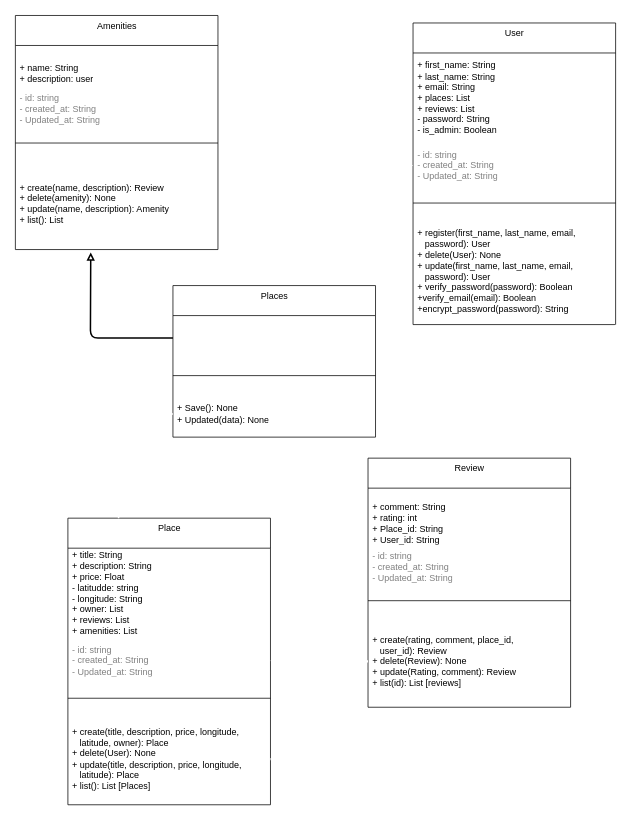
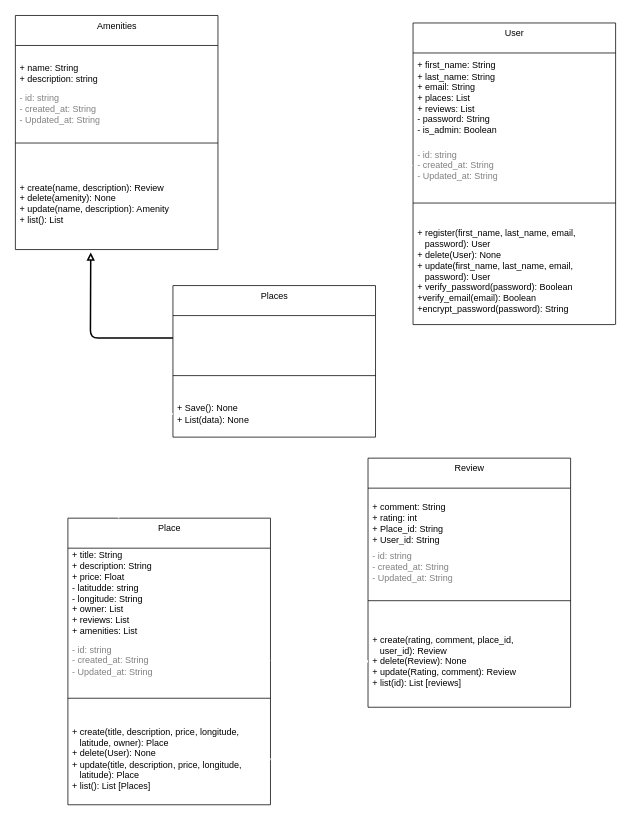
  <mxCell id="0" />
  <mxCell id="1" parent="0" />
  <mxCell id="2" value="User" style="swimlane;fontStyle=0;align=center;verticalAlign=top;childLayout=stackLayout;horizontal=1;startSize=40;horizontalStack=0;resizeParent=1;resizeParentMax=0;resizeLast=0;collapsible=0;marginBottom=0;html=1;" vertex="1" parent="1"><mxGeometry x="550" y="30" width="270" height="402" as="geometry" /></mxCell>
  <mxCell id="3" value="+ first_name: String&lt;br&gt;+ last_name: String&lt;br&gt;+ email: String&lt;br&gt;+ places: List&lt;br&gt;+ reviews: List&lt;br&gt;- password: String&lt;br&gt;- is_admin: Boolean" style="text;html=1;strokeColor=none;fillColor=none;align=left;verticalAlign=middle;spacingLeft=4;spacingRight=4;overflow=hidden;rotatable=0;points=[[0,0.5],[1,0.5]];portConstraint=eastwest;" vertex="1" parent="2"><mxGeometry y="40" width="270" height="120" as="geometry" /></mxCell>
  <mxCell id="4" value="- id: string&lt;br&gt;- created_at: String&lt;br&gt;- Updated_at: String" style="text;html=1;strokeColor=none;fillColor=none;align=left;verticalAlign=middle;spacingLeft=4;spacingRight=4;overflow=hidden;rotatable=0;points=[[0,0.5],[1,0.5]];portConstraint=eastwest;fontColor=#808080;" vertex="1" parent="2"><mxGeometry y="160" width="270" height="60" as="geometry" /></mxCell>
  <mxCell id="5" value="" style="line;strokeWidth=1;fillColor=none;align=left;verticalAlign=middle;spacingTop=-1;spacingLeft=3;spacingRight=3;rotatable=0;labelPosition=right;points=[];portConstraint=eastwest;" vertex="1" parent="2"><mxGeometry y="220" width="270" height="40" as="geometry" /></mxCell>
  <mxCell id="6" value="+ register(first_name, last_name, email, &lt;br&gt;&amp;nbsp; &amp;nbsp;password): User&lt;br&gt;+ delete(User): None&lt;br&gt;+ update(first_name, last_name, email,&lt;br&gt;&amp;nbsp; &amp;nbsp;password): User&lt;br&gt;+ verify_password(password): Boolean&lt;br&gt;+verify_email(email): Boolean&lt;br&gt;+encrypt_password(password): String" style="text;html=1;strokeColor=none;fillColor=none;align=left;verticalAlign=middle;spacingLeft=4;spacingRight=4;overflow=hidden;rotatable=0;points=[[0,0.5],[1,0.5]];portConstraint=eastwest;" vertex="1" parent="2"><mxGeometry y="260" width="270" height="142" as="geometry" /></mxCell>
  <mxCell id="7" style="edgeStyle=none;html=1;exitX=0;exitY=0;exitDx=0;exitDy=0;entryX=0.246;entryY=0.983;entryDx=0;entryDy=0;entryPerimeter=0;strokeColor=#FFFFFF;strokeWidth=3;fontColor=#FFFFFF;endArrow=open;endFill=0;startArrow=open;startFill=0;" edge="1" parent="1" source="8" target="22"><mxGeometry relative="1" as="geometry" /></mxCell>
  <mxCell id="8" value="Place" style="swimlane;fontStyle=0;align=center;verticalAlign=top;childLayout=stackLayout;horizontal=1;startSize=40;horizontalStack=0;resizeParent=1;resizeParentMax=0;resizeLast=0;collapsible=0;marginBottom=0;html=1;" vertex="1" parent="1"><mxGeometry x="90" y="690" width="270" height="382" as="geometry" /></mxCell>
  <mxCell id="9" value="+ title: String&lt;br&gt;+ description: String&lt;br&gt;+ price: Float&lt;br&gt;- latitudde: string&lt;br&gt;- longitude: String&lt;br&gt;+ owner: List&lt;br&gt;+ reviews: List&lt;br&gt;+ amenities: List" style="text;html=1;strokeColor=none;fillColor=none;align=left;verticalAlign=middle;spacingLeft=4;spacingRight=4;overflow=hidden;rotatable=0;points=[[0,0.5],[1,0.5]];portConstraint=eastwest;" vertex="1" parent="8"><mxGeometry y="40" width="270" height="120" as="geometry" /></mxCell>
  <mxCell id="10" value="- id: string&lt;br&gt;- created_at: String&lt;br&gt;- Updated_at: String" style="text;html=1;strokeColor=none;fillColor=none;align=left;verticalAlign=middle;spacingLeft=4;spacingRight=4;overflow=hidden;rotatable=0;points=[[0,0.5],[1,0.5]];portConstraint=eastwest;fontColor=#808080;" vertex="1" parent="8"><mxGeometry y="160" width="270" height="60" as="geometry" /></mxCell>
  <mxCell id="11" value="" style="line;strokeWidth=1;fillColor=none;align=left;verticalAlign=middle;spacingTop=-1;spacingLeft=3;spacingRight=3;rotatable=0;labelPosition=right;points=[];portConstraint=eastwest;" vertex="1" parent="8"><mxGeometry y="220" width="270" height="40" as="geometry" /></mxCell>
  <mxCell id="12" value="+ create(title, description, price, longitude, &lt;br&gt;&amp;nbsp; &amp;nbsp;latitude, owner): Place&lt;br&gt;+ delete(User): None&lt;br&gt;+ update(title, description, price, longitude,&amp;nbsp;&lt;br&gt;&amp;nbsp; &amp;nbsp;latitude): Place&lt;br&gt;+ list(): List [Places]" style="text;html=1;strokeColor=none;fillColor=none;align=left;verticalAlign=middle;spacingLeft=4;spacingRight=4;overflow=hidden;rotatable=0;points=[[0,0.5],[1,0.5]];portConstraint=eastwest;" vertex="1" parent="8"><mxGeometry y="260" width="270" height="122" as="geometry" /></mxCell>
  <mxCell id="13" value="Review" style="swimlane;fontStyle=0;align=center;verticalAlign=top;childLayout=stackLayout;horizontal=1;startSize=40;horizontalStack=0;resizeParent=1;resizeParentMax=0;resizeLast=0;collapsible=0;marginBottom=0;html=1;" vertex="1" parent="1"><mxGeometry x="490" y="610" width="270" height="332" as="geometry" /></mxCell>
  <mxCell id="14" value="&lt;br&gt;+ comment: String&lt;br&gt;+ rating: int&lt;br&gt;+ Place_id: String&lt;br&gt;+ User_id: String" style="text;html=1;strokeColor=none;fillColor=none;align=left;verticalAlign=middle;spacingLeft=4;spacingRight=4;overflow=hidden;rotatable=0;points=[[0,0.5],[1,0.5]];portConstraint=eastwest;" vertex="1" parent="13"><mxGeometry y="40" width="270" height="80" as="geometry" /></mxCell>
  <mxCell id="15" value="- id: string&lt;br&gt;- created_at: String&lt;br&gt;- Updated_at: String" style="text;html=1;strokeColor=none;fillColor=none;align=left;verticalAlign=middle;spacingLeft=4;spacingRight=4;overflow=hidden;rotatable=0;points=[[0,0.5],[1,0.5]];portConstraint=eastwest;fontColor=#808080;" vertex="1" parent="13"><mxGeometry y="120" width="270" height="50" as="geometry" /></mxCell>
  <mxCell id="16" value="" style="line;strokeWidth=1;fillColor=none;align=left;verticalAlign=middle;spacingTop=-1;spacingLeft=3;spacingRight=3;rotatable=0;labelPosition=right;points=[];portConstraint=eastwest;" vertex="1" parent="13"><mxGeometry y="170" width="270" height="40" as="geometry" /></mxCell>
  <mxCell id="17" value="+ create(rating, comment, place_id,&lt;br&gt;&amp;nbsp; &amp;nbsp;user_id): Review&lt;br&gt;+ delete(Review): None&lt;br&gt;+ update(Rating, comment): Review&lt;br&gt;+ list(id): List [reviews]" style="text;html=1;strokeColor=none;fillColor=none;align=left;verticalAlign=middle;spacingLeft=4;spacingRight=4;overflow=hidden;rotatable=0;points=[[0,0.5],[1,0.5]];portConstraint=eastwest;" vertex="1" parent="13"><mxGeometry y="210" width="270" height="122" as="geometry" /></mxCell>
  <mxCell id="18" value="Amenities" style="swimlane;fontStyle=0;align=center;verticalAlign=top;childLayout=stackLayout;horizontal=1;startSize=40;horizontalStack=0;resizeParent=1;resizeParentMax=0;resizeLast=0;collapsible=0;marginBottom=0;html=1;" vertex="1" parent="1"><mxGeometry x="20" y="20" width="270" height="312" as="geometry" /></mxCell>
- <mxCell id="19" value="&lt;br&gt;+ name: String&lt;br&gt;+ description: user" style="text;html=1;strokeColor=none;fillColor=none;align=left;verticalAlign=middle;spacingLeft=4;spacingRight=4;overflow=hidden;rotatable=0;points=[[0,0.5],[1,0.5]];portConstraint=eastwest;" vertex="1" parent="18"><mxGeometry y="40" width="270" height="60" as="geometry" /></mxCell>
+ <mxCell id="19" value="&lt;br&gt;+ name: String&lt;br&gt;+ description: string" style="text;html=1;strokeColor=none;fillColor=none;align=left;verticalAlign=middle;spacingLeft=4;spacingRight=4;overflow=hidden;rotatable=0;points=[[0,0.5],[1,0.5]];portConstraint=eastwest;" vertex="1" parent="18"><mxGeometry y="40" width="270" height="60" as="geometry" /></mxCell>
  <mxCell id="20" value="- id: string&lt;br&gt;- created_at: String&lt;br&gt;- Updated_at: String" style="text;html=1;strokeColor=none;fillColor=none;align=left;verticalAlign=middle;spacingLeft=4;spacingRight=4;overflow=hidden;rotatable=0;points=[[0,0.5],[1,0.5]];portConstraint=eastwest;fontColor=#808080;" vertex="1" parent="18"><mxGeometry y="100" width="270" height="50" as="geometry" /></mxCell>
  <mxCell id="21" value="" style="line;strokeWidth=1;fillColor=none;align=left;verticalAlign=middle;spacingTop=-1;spacingLeft=3;spacingRight=3;rotatable=0;labelPosition=right;points=[];portConstraint=eastwest;" vertex="1" parent="18"><mxGeometry y="150" width="270" height="40" as="geometry" /></mxCell>
  <mxCell id="22" value="+ create(name, description): Review&lt;br&gt;+ delete(amenity): None&lt;br&gt;+ update(name, description): Amenity&lt;br&gt;+ list(): List" style="text;html=1;strokeColor=none;fillColor=none;align=left;verticalAlign=middle;spacingLeft=4;spacingRight=4;overflow=hidden;rotatable=0;points=[[0,0.5],[1,0.5]];portConstraint=eastwest;" vertex="1" parent="18"><mxGeometry y="190" width="270" height="122" as="geometry" /></mxCell>
  <mxCell id="23" style="edgeStyle=none;html=1;exitX=0.75;exitY=0;exitDx=0;exitDy=0;strokeColor=#FFFFFF;strokeWidth=2;fontColor=#FFFFFF;endArrow=block;endFill=0;entryX=0;entryY=0.5;entryDx=0;entryDy=0;" edge="1" parent="1" source="24" target="4"><mxGeometry relative="1" as="geometry"><mxPoint x="432.375" y="240" as="targetPoint" /><Array as="points"><mxPoint x="430" y="220" /></Array></mxGeometry></mxCell>
  <mxCell id="24" value="Places" style="swimlane;fontStyle=0;align=center;verticalAlign=top;childLayout=stackLayout;horizontal=1;startSize=40;horizontalStack=0;resizeParent=1;resizeParentMax=0;resizeLast=0;collapsible=0;marginBottom=0;html=1;" vertex="1" parent="1"><mxGeometry x="230" y="380" width="270" height="202" as="geometry" /></mxCell>
  <mxCell id="25" value="&lt;font color=&quot;#ffffff&quot;&gt;&lt;br&gt;+ id: string&lt;br style=&quot;&quot;&gt;+ created_at: String&lt;br style=&quot;&quot;&gt;+ Updated_at: String&lt;/font&gt;" style="text;html=1;strokeColor=none;fillColor=none;align=left;verticalAlign=middle;spacingLeft=4;spacingRight=4;overflow=hidden;rotatable=0;points=[[0,0.5],[1,0.5]];portConstraint=eastwest;" vertex="1" parent="24"><mxGeometry y="40" width="270" height="60" as="geometry" /></mxCell>
  <mxCell id="26" value="" style="line;strokeWidth=1;fillColor=none;align=left;verticalAlign=middle;spacingTop=-1;spacingLeft=3;spacingRight=3;rotatable=0;labelPosition=right;points=[];portConstraint=eastwest;" vertex="1" parent="24"><mxGeometry y="100" width="270" height="40" as="geometry" /></mxCell>
- <mxCell id="27" value="+ Save(): None&lt;br&gt;+ Updated(data): None" style="text;html=1;strokeColor=none;fillColor=none;align=left;verticalAlign=middle;spacingLeft=4;spacingRight=4;overflow=hidden;rotatable=0;points=[[0,0.5],[1,0.5]];portConstraint=eastwest;" vertex="1" parent="24"><mxGeometry y="140" width="270" height="62" as="geometry" /></mxCell>
+ <mxCell id="27" value="+ Save(): None&lt;br&gt;+ List(data): None" style="text;html=1;strokeColor=none;fillColor=none;align=left;verticalAlign=middle;spacingLeft=4;spacingRight=4;overflow=hidden;rotatable=0;points=[[0,0.5],[1,0.5]];portConstraint=eastwest;" vertex="1" parent="24"><mxGeometry y="140" width="270" height="62" as="geometry" /></mxCell>
  <mxCell id="28" style="edgeStyle=none;html=1;exitX=0;exitY=0.5;exitDx=0;exitDy=0;entryX=0.372;entryY=1.031;entryDx=0;entryDy=0;fontColor=#FFFFFF;endArrow=block;endFill=0;entryPerimeter=0;strokeWidth=2;" edge="1" parent="1" source="25" target="22"><mxGeometry relative="1" as="geometry"><Array as="points"><mxPoint x="120" y="450" /></Array></mxGeometry></mxCell>
  <mxCell id="29" style="edgeStyle=none;html=1;exitX=1;exitY=0.5;exitDx=0;exitDy=0;fontColor=#FFFFFF;endArrow=block;endFill=0;strokeWidth=1;" edge="1" parent="1" source="25"><mxGeometry relative="1" as="geometry"><mxPoint x="500" y="450" as="targetPoint" /></mxGeometry></mxCell>
  <mxCell id="30" style="edgeStyle=none;html=1;exitX=0;exitY=0.5;exitDx=0;exitDy=0;entryX=0.25;entryY=0;entryDx=0;entryDy=0;strokeColor=#FFFFFF;strokeWidth=2;fontColor=#FFFFFF;endArrow=none;endFill=0;" edge="1" parent="1" source="27" target="8"><mxGeometry relative="1" as="geometry"><Array as="points"><mxPoint x="160" y="551" /></Array></mxGeometry></mxCell>
  <mxCell id="31" style="edgeStyle=none;html=1;exitX=0;exitY=0.5;exitDx=0;exitDy=0;entryX=1;entryY=0.5;entryDx=0;entryDy=0;strokeColor=#FFFFFF;strokeWidth=3;fontColor=#FFFFFF;endArrow=diamond;endFill=1;endSize=20;" edge="1" parent="1" source="17" target="10"><mxGeometry relative="1" as="geometry" /></mxCell>
  <mxCell id="32" value="1..*" style="text;html=1;align=center;verticalAlign=middle;resizable=0;points=[];autosize=1;strokeColor=none;fillColor=none;fontColor=#FFFFFF;" vertex="1" parent="1"><mxGeometry x="690" y="580" width="40" height="30" as="geometry" /></mxCell>
  <mxCell id="33" value="1..*" style="text;html=1;align=center;verticalAlign=middle;resizable=0;points=[];autosize=1;strokeColor=none;fillColor=none;fontColor=#FFFFFF;" vertex="1" parent="1"><mxGeometry x="450" y="850" width="40" height="30" as="geometry" /></mxCell>
  <mxCell id="34" style="edgeStyle=none;html=1;exitX=1;exitY=0.5;exitDx=0;exitDy=0;entryX=1;entryY=1;entryDx=0;entryDy=0;strokeColor=#FFFFFF;strokeWidth=3;fontColor=#FFFFFF;endArrow=diamond;endFill=1;endSize=20;" edge="1" parent="1" source="12" target="2"><mxGeometry relative="1" as="geometry"><Array as="points"><mxPoint x="820" y="1011" /></Array></mxGeometry></mxCell>
  <mxCell id="35" value="1..*" style="text;html=1;align=center;verticalAlign=middle;resizable=0;points=[];autosize=1;strokeColor=none;fillColor=none;fontColor=#FFFFFF;" vertex="1" parent="1"><mxGeometry x="360" y="980" width="40" height="30" as="geometry" /></mxCell>
  <mxCell id="36" value="0..*" style="text;html=1;align=center;verticalAlign=middle;resizable=0;points=[];autosize=1;strokeColor=none;fillColor=none;fontColor=#FFFFFF;" vertex="1" parent="1"><mxGeometry x="30" y="340" width="40" height="30" as="geometry" /></mxCell>
  <mxCell id="37" value="0..*" style="text;html=1;align=center;verticalAlign=middle;resizable=0;points=[];autosize=1;strokeColor=none;fillColor=none;fontColor=#FFFFFF;" vertex="1" parent="1"><mxGeometry x="40" y="660" width="40" height="30" as="geometry" /></mxCell>
